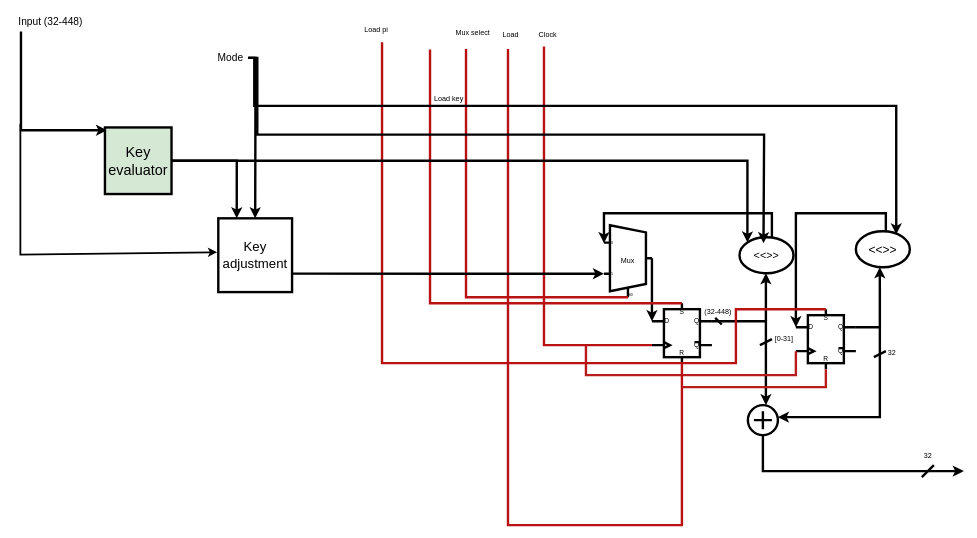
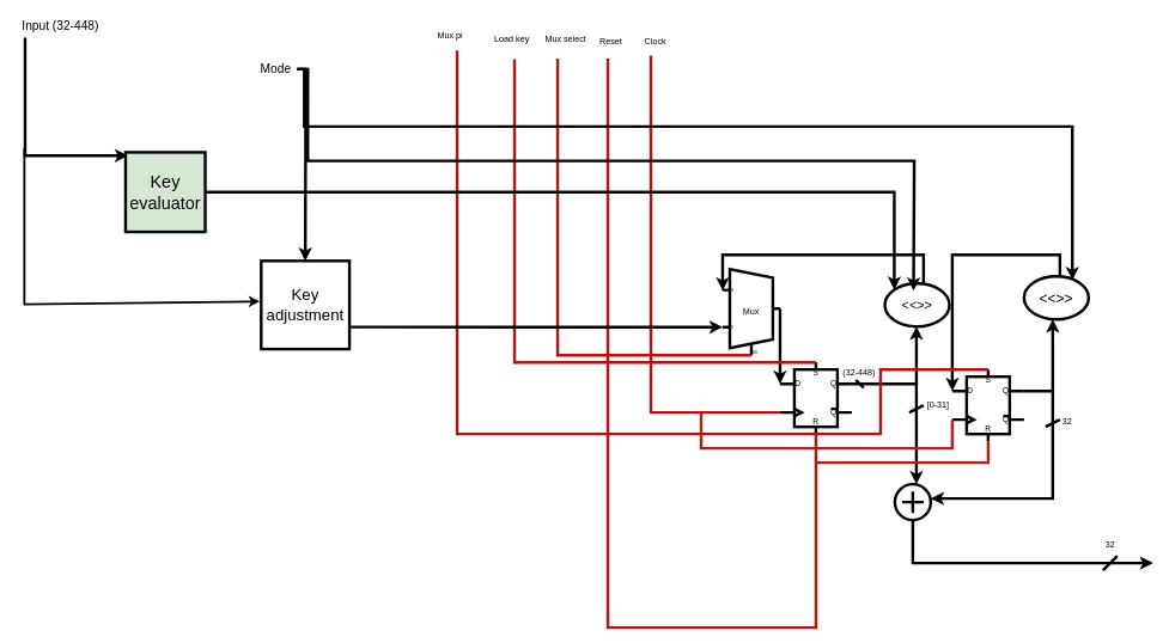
  <mxCell id="0" />
  <mxCell id="1" parent="0" />
  <mxCell id="2" value="" style="verticalLabelPosition=bottom;shadow=0;dashed=0;align=center;html=1;verticalAlign=top;shape=mxgraph.electrical.logic_gates.d_type_rs_flip-flop;strokeWidth=4;" parent="1" vertex="1"><mxGeometry x="1086" y="505" width="100" height="100" as="geometry" /></mxCell>
  <mxCell id="3" value="" style="verticalLabelPosition=bottom;shadow=0;dashed=0;align=center;html=1;verticalAlign=top;shape=mxgraph.electrical.logic_gates.d_type_rs_flip-flop;strokeWidth=4;" parent="1" vertex="1"><mxGeometry x="1326" y="515" width="100" height="100" as="geometry" /></mxCell>
  <mxCell id="4" value="Mux" style="shadow=0;dashed=0;align=center;html=1;strokeWidth=4;shape=mxgraph.electrical.abstract.mux2;whiteSpace=wrap;" parent="1" vertex="1"><mxGeometry x="1006" y="375" width="80" height="120" as="geometry" /></mxCell>
  <mxCell id="5" value="&amp;lt;&amp;lt;&amp;gt;&amp;gt;" style="ellipse;whiteSpace=wrap;html=1;strokeWidth=4;fontSize=18;" parent="1" vertex="1"><mxGeometry x="1232" y="395" width="90" height="60" as="geometry" /></mxCell>
  <mxCell id="6" value="&lt;span style=&quot;font-size: 20px;&quot;&gt;&amp;lt;&amp;lt;&amp;gt;&amp;gt;&lt;/span&gt;" style="ellipse;whiteSpace=wrap;html=1;strokeWidth=4;fontSize=20;" parent="1" vertex="1"><mxGeometry x="1426" y="385" width="90" height="60" as="geometry" /></mxCell>
  <mxCell id="7" value="" style="verticalLabelPosition=bottom;shadow=0;dashed=0;align=center;html=1;verticalAlign=top;shape=mxgraph.electrical.abstract.summation_point;strokeWidth=4;" parent="1" vertex="1"><mxGeometry x="1246" y="675" width="50" height="50" as="geometry" /></mxCell>
  <mxCell id="8" value="" style="endArrow=classic;html=1;rounded=0;entryX=0.6;entryY=0;entryDx=0;entryDy=0;entryPerimeter=0;startArrow=dash;startFill=0;strokeWidth=4;" parent="1" target="7" edge="1"><mxGeometry width="50" height="50" relative="1" as="geometry"><mxPoint x="1186" y="535" as="sourcePoint" /><mxPoint x="1256" y="665" as="targetPoint" /><Array as="points"><mxPoint x="1276" y="535" /></Array></mxGeometry></mxCell>
  <mxCell id="9" value="" style="endArrow=classic;html=1;rounded=0;entryX=1;entryY=0.4;entryDx=0;entryDy=0;entryPerimeter=0;strokeWidth=4;" parent="1" target="7" edge="1"><mxGeometry width="50" height="50" relative="1" as="geometry"><mxPoint x="1426" y="545" as="sourcePoint" /><mxPoint x="1476" y="495" as="targetPoint" /><Array as="points"><mxPoint x="1466" y="545" /><mxPoint x="1466" y="695" /></Array></mxGeometry></mxCell>
  <mxCell id="10" value="" style="endArrow=classic;html=1;rounded=0;strokeWidth=4;" parent="1" edge="1"><mxGeometry width="50" height="50" relative="1" as="geometry"><mxPoint x="1276" y="535" as="sourcePoint" /><mxPoint x="1276" y="455" as="targetPoint" /></mxGeometry></mxCell>
  <mxCell id="11" value="" style="endArrow=classic;html=1;rounded=0;entryX=0.444;entryY=1;entryDx=0;entryDy=0;entryPerimeter=0;strokeWidth=4;" parent="1" target="6" edge="1"><mxGeometry width="50" height="50" relative="1" as="geometry"><mxPoint x="1466" y="545" as="sourcePoint" /><mxPoint x="1516" y="495" as="targetPoint" /></mxGeometry></mxCell>
  <mxCell id="12" value="" style="endArrow=classic;html=1;rounded=0;entryX=0;entryY=0.25;entryDx=0;entryDy=0;entryPerimeter=0;strokeWidth=4;" parent="1" target="4" edge="1"><mxGeometry width="50" height="50" relative="1" as="geometry"><mxPoint x="1286" y="395" as="sourcePoint" /><mxPoint x="1336" y="345" as="targetPoint" /><Array as="points"><mxPoint x="1286" y="355" /><mxPoint x="1006" y="355" /></Array></mxGeometry></mxCell>
  <mxCell id="13" value="" style="endArrow=classic;html=1;rounded=0;entryX=0;entryY=0.3;entryDx=0;entryDy=0;entryPerimeter=0;strokeWidth=4;" parent="1" target="3" edge="1"><mxGeometry width="50" height="50" relative="1" as="geometry"><mxPoint x="1476" y="385" as="sourcePoint" /><mxPoint x="1526" y="335" as="targetPoint" /><Array as="points"><mxPoint x="1476" y="355" /><mxPoint x="1326" y="355" /></Array></mxGeometry></mxCell>
  <mxCell id="14" value="" style="endArrow=none;html=1;rounded=0;fillColor=#f8cecc;strokeColor=#B81212;strokeWidth=4;" parent="1" edge="1"><mxGeometry width="50" height="50" relative="1" as="geometry"><mxPoint y="77" as="sourcePoint" x="906" /><mxPoint x="1086" y="575" as="targetPoint" /><Array as="points"><mxPoint y="575" x="906" /></Array></mxGeometry></mxCell>
  <mxCell id="15" value="" style="endArrow=none;html=1;rounded=0;fillColor=#f8cecc;strokeColor=#B81C1C;strokeWidth=4;" parent="1" edge="1"><mxGeometry width="50" height="50" relative="1" as="geometry"><mxPoint x="976" y="575" as="sourcePoint" /><mxPoint x="1326" y="585" as="targetPoint" /><Array as="points"><mxPoint x="976" y="625" /><mxPoint x="1326" y="625" /></Array></mxGeometry></mxCell>
  <mxCell id="16" value="" style="endArrow=classic;html=1;rounded=0;strokeWidth=4;" parent="1" edge="1"><mxGeometry width="50" height="50" relative="1" as="geometry"><mxPoint x="1086" y="430" as="sourcePoint" /><mxPoint x="1086" y="535" as="targetPoint" /></mxGeometry></mxCell>
  <mxCell id="17" value="" style="endArrow=none;html=1;rounded=0;fillColor=#f8cecc;strokeColor=#B81212;strokeWidth=4;" parent="1" edge="1"><mxGeometry width="50" height="50" relative="1" as="geometry"><mxPoint x="846" y="81" as="sourcePoint" /><mxPoint x="1136" y="605" as="targetPoint" /><Array as="points"><mxPoint x="846" y="875" /><mxPoint x="1136" y="875" /></Array></mxGeometry></mxCell>
  <mxCell id="18" value="" style="endArrow=none;html=1;rounded=0;fillColor=#f8cecc;strokeColor=#B81C1C;strokeWidth=4;" parent="1" edge="1"><mxGeometry width="50" height="50" relative="1" as="geometry"><mxPoint x="1136" y="645" as="sourcePoint" /><mxPoint x="1376" y="615" as="targetPoint" /><Array as="points"><mxPoint x="1376" y="645" /></Array></mxGeometry></mxCell>
  <mxCell id="19" value="" style="endArrow=none;html=1;rounded=0;fillColor=#f8cecc;strokeColor=#B81212;strokeWidth=4;" parent="1" edge="1"><mxGeometry width="50" height="50" relative="1" as="geometry"><mxPoint x="716" y="82" as="sourcePoint" /><mxPoint x="1136" y="505" as="targetPoint" /><Array as="points"><mxPoint x="716" y="505" /></Array></mxGeometry></mxCell>
  <mxCell id="20" value="" style="endArrow=none;html=1;rounded=0;fillColor=#f8cecc;strokeColor=#B81212;strokeWidth=4;" parent="1" edge="1"><mxGeometry width="50" height="50" relative="1" as="geometry"><mxPoint x="776" y="81" as="sourcePoint" /><mxPoint x="1046" y="495" as="targetPoint" /><Array as="points"><mxPoint x="776" y="495" /></Array></mxGeometry></mxCell>
  <mxCell id="21" value="" style="endArrow=none;html=1;rounded=0;fillColor=#f8cecc;strokeColor=#B81212;strokeWidth=4;" parent="1" edge="1"><mxGeometry width="50" height="50" relative="1" as="geometry"><mxPoint x="636" y="70" as="sourcePoint" /><mxPoint x="1376" y="515" as="targetPoint" /><Array as="points"><mxPoint x="636" y="605" /><mxPoint x="1226" y="605" /><mxPoint x="1226" y="515" /></Array></mxGeometry></mxCell>
  <mxCell id="22" value="" style="endArrow=classic;html=1;rounded=0;strokeWidth=4;exitX=0.5;exitY=1;exitDx=0;exitDy=0;exitPerimeter=0;" parent="1" source="7" edge="1"><mxGeometry width="50" height="50" relative="1" as="geometry"><mxPoint x="1268" y="781" as="sourcePoint" /><mxPoint x="1606" y="785" as="targetPoint" /><Array as="points"><mxPoint x="1271" y="785" /></Array></mxGeometry></mxCell>
  <mxCell id="23" style="edgeStyle=orthogonalEdgeStyle;rounded=0;orthogonalLoop=1;jettySize=auto;html=1;strokeWidth=4;" edge="1" parent="1" source="24"><mxGeometry relative="1" as="geometry"><mxPoint x="177.5" y="216.667" as="targetPoint" /><mxPoint x="34" y="62" as="sourcePoint" /><Array as="points"><mxPoint x="34" y="217" /></Array></mxGeometry></mxCell>
  <mxCell id="24" value="Input (32-448)" style="text;html=1;align=center;verticalAlign=middle;resizable=0;points=[];autosize=1;strokeColor=none;fillColor=none;strokeWidth=4;fontSize=17;" parent="1" vertex="1"><mxGeometry x="20" y="20" width="125" height="32" as="geometry" /></mxCell>
  <mxCell id="25" value="Mux select" style="text;html=1;align=center;verticalAlign=middle;resizable=0;points=[];autosize=1;strokeColor=none;fillColor=none;strokeWidth=4;" parent="1" vertex="1"><mxGeometry x="747" y="39" width="80" height="30" as="geometry" /></mxCell>
- <mxCell id="26" value="Load" style="text;html=1;align=center;verticalAlign=middle;resizable=0;points=[];autosize=1;strokeColor=none;fillColor=none;strokeWidth=4;" parent="1" vertex="1"><mxGeometry x="825" y="42" width="50" height="30" as="geometry" /></mxCell>
+ <mxCell id="26" value="Reset" style="text;html=1;align=center;verticalAlign=middle;resizable=0;points=[];autosize=1;strokeColor=none;fillColor=none;strokeWidth=4;" parent="1" vertex="1"><mxGeometry x="825" y="42" width="50" height="30" as="geometry" /></mxCell>
  <mxCell id="27" value="Clock" style="text;html=1;align=center;verticalAlign=middle;resizable=0;points=[];autosize=1;strokeColor=none;fillColor=none;strokeWidth=4;" parent="1" vertex="1"><mxGeometry x="887" y="42" width="50" height="30" as="geometry" /></mxCell>
- <mxCell id="28" value="Load key" style="text;html=1;align=center;verticalAlign=middle;resizable=0;points=[];autosize=1;strokeColor=none;fillColor=none;strokeWidth=4;" parent="1" vertex="1"><mxGeometry x="712" y="149" width="70" height="30" as="geometry" /></mxCell>
- <mxCell id="29" value="Load pi" style="text;html=1;align=center;verticalAlign=middle;resizable=0;points=[];autosize=1;strokeColor=none;fillColor=none;strokeWidth=4;" parent="1" vertex="1"><mxGeometry x="596" y="35" width="60" height="30" as="geometry" /></mxCell>
+ <mxCell id="28" value="Load key" style="text;html=1;align=center;verticalAlign=middle;resizable=0;points=[];autosize=1;strokeColor=none;fillColor=none;strokeWidth=4;" parent="1" vertex="1"><mxGeometry x="677" y="39" width="70" height="30" as="geometry" /></mxCell>
+ <mxCell id="29" value="Mux pi" style="text;html=1;align=center;verticalAlign=middle;resizable=0;points=[];autosize=1;strokeColor=none;fillColor=none;strokeWidth=4;" parent="1" vertex="1"><mxGeometry x="596" y="35" width="60" height="30" as="geometry" /></mxCell>
  <mxCell id="30" value="" style="endArrow=none;html=1;rounded=0;strokeWidth=4;" parent="1" edge="1"><mxGeometry width="50" height="50" relative="1" as="geometry"><mxPoint x="1266" y="575" as="sourcePoint" /><mxPoint x="1286" y="565" as="targetPoint" /></mxGeometry></mxCell>
  <mxCell id="31" value="" style="endArrow=none;html=1;rounded=0;strokeWidth=4;" parent="1" edge="1"><mxGeometry width="50" height="50" relative="1" as="geometry"><mxPoint x="1456" y="595" as="sourcePoint" /><mxPoint x="1476" y="585" as="targetPoint" /></mxGeometry></mxCell>
  <mxCell id="32" value="(32-448)" style="text;html=1;align=center;verticalAlign=middle;resizable=0;points=[];autosize=1;strokeColor=none;fillColor=none;strokeWidth=4;" parent="1" vertex="1"><mxGeometry x="1161" y="505" width="70" height="30" as="geometry" /></mxCell>
  <mxCell id="33" value="[0-31]" style="text;html=1;align=center;verticalAlign=middle;resizable=0;points=[];autosize=1;strokeColor=none;fillColor=none;strokeWidth=4;" parent="1" vertex="1"><mxGeometry x="1281" y="550" width="50" height="30" as="geometry" /></mxCell>
  <mxCell id="34" value="32" style="text;html=1;align=center;verticalAlign=middle;resizable=0;points=[];autosize=1;strokeColor=none;fillColor=none;strokeWidth=4;" parent="1" vertex="1"><mxGeometry x="1466" y="573" width="40" height="30" as="geometry" /></mxCell>
  <mxCell id="35" value="" style="endArrow=none;html=1;rounded=0;strokeWidth=4;" parent="1" edge="1"><mxGeometry width="50" height="50" relative="1" as="geometry"><mxPoint x="1536" y="795" as="sourcePoint" /><mxPoint x="1556" y="775" as="targetPoint" /></mxGeometry></mxCell>
  <mxCell id="36" value="32" style="text;html=1;align=center;verticalAlign=middle;resizable=0;points=[];autosize=1;strokeColor=none;fillColor=none;strokeWidth=4;" parent="1" vertex="1"><mxGeometry x="1526" y="745" width="40" height="30" as="geometry" /></mxCell>
  <mxCell id="37" style="edgeStyle=orthogonalEdgeStyle;rounded=0;orthogonalLoop=1;jettySize=auto;html=1;exitX=1;exitY=0.75;exitDx=0;exitDy=0;entryX=0;entryY=0.65;entryDx=0;entryDy=3;entryPerimeter=0;strokeWidth=4;" edge="1" parent="1" source="38" target="4"><mxGeometry relative="1" as="geometry" /></mxCell>
  <mxCell id="38" value="Key adjustment&lt;br style=&quot;font-size: 22px;&quot;&gt;" style="whiteSpace=wrap;html=1;aspect=fixed;fontSize=22;strokeWidth=4;" vertex="1" parent="1"><mxGeometry x="363" y="363.5" width="123" height="123" as="geometry" /></mxCell>
- <mxCell id="39" style="edgeStyle=orthogonalEdgeStyle;rounded=0;orthogonalLoop=1;jettySize=auto;html=1;exitX=1;exitY=0.5;exitDx=0;exitDy=0;entryX=0.25;entryY=0;entryDx=0;entryDy=0;strokeWidth=4;" edge="1" parent="1" source="41" target="38"><mxGeometry relative="1" as="geometry"><Array as="points"><mxPoint x="394" y="268" /></Array></mxGeometry></mxCell>
  <mxCell id="40" style="edgeStyle=orthogonalEdgeStyle;rounded=0;orthogonalLoop=1;jettySize=auto;html=1;exitX=1;exitY=0.5;exitDx=0;exitDy=0;entryX=0;entryY=0;entryDx=0;entryDy=0;strokeWidth=4;" edge="1" parent="1" source="41" target="5"><mxGeometry relative="1" as="geometry" /></mxCell>
  <mxCell id="41" value="Key evaluator" style="whiteSpace=wrap;html=1;aspect=fixed;strokeWidth=4;fontSize=24;fillColor=#d5e8d4;" vertex="1" parent="1"><mxGeometry x="174" y="212" width="111" height="111" as="geometry" /></mxCell>
  <mxCell id="42" style="edgeStyle=orthogonalEdgeStyle;rounded=0;orthogonalLoop=1;jettySize=auto;html=1;exitX=0.5;exitY=1;exitDx=0;exitDy=0;strokeWidth=4;" edge="1" parent="1"><mxGeometry relative="1" as="geometry"><mxPoint x="1133" y="124" as="sourcePoint" /><mxPoint x="1133" y="124" as="targetPoint" /></mxGeometry></mxCell>
  <mxCell id="43" style="edgeStyle=orthogonalEdgeStyle;rounded=0;orthogonalLoop=1;jettySize=auto;html=1;entryX=0.5;entryY=0;entryDx=0;entryDy=0;strokeWidth=4;" edge="1" parent="1" source="46" target="38"><mxGeometry relative="1" as="geometry"><Array as="points"><mxPoint x="425" y="144" /><mxPoint x="425" y="144" /></Array></mxGeometry></mxCell>
  <mxCell id="44" style="edgeStyle=orthogonalEdgeStyle;rounded=0;orthogonalLoop=1;jettySize=auto;html=1;strokeWidth=4;" edge="1" parent="1" source="46"><mxGeometry relative="1" as="geometry"><mxPoint x="1272" y="405" as="targetPoint" /><Array as="points"><mxPoint x="428" y="224" /><mxPoint x="1273" y="224" /><mxPoint x="1273" y="405" /></Array></mxGeometry></mxCell>
  <mxCell id="45" style="edgeStyle=orthogonalEdgeStyle;rounded=0;orthogonalLoop=1;jettySize=auto;html=1;strokeWidth=4;" edge="1" parent="1" source="46"><mxGeometry relative="1" as="geometry"><mxPoint x="1493.333" y="390.333" as="targetPoint" /><Array as="points"><mxPoint x="423" y="176" /><mxPoint x="1493" y="176" /></Array></mxGeometry></mxCell>
  <mxCell id="46" value="Mode" style="text;html=1;align=center;verticalAlign=middle;resizable=0;points=[];autosize=1;strokeColor=none;fillColor=none;strokeWidth=4;fontSize=17;" vertex="1" parent="1"><mxGeometry x="352" y="80" width="61" height="32" as="geometry" /></mxCell>
  <mxCell id="47" value="" style="endArrow=classic;html=1;rounded=0;strokeWidth=3;" edge="1" parent="1"><mxGeometry width="50" height="50" relative="1" as="geometry"><mxPoint x="33" y="206" as="sourcePoint" /><mxPoint x="361" y="420" as="targetPoint" /><Array as="points"><mxPoint x="33" y="424" /></Array></mxGeometry></mxCell>
